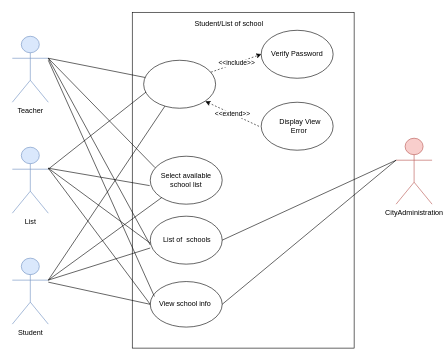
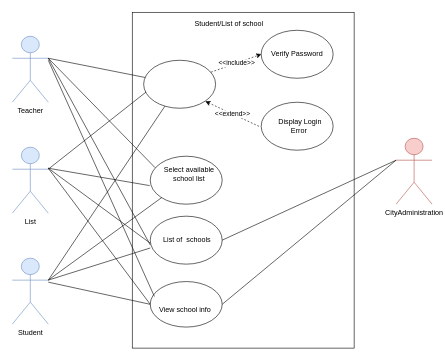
  <mxCell id="0" />
  <mxCell id="1" parent="0" />
  <mxCell id="2" value="" style="rounded=0;whiteSpace=wrap;html=1;container=1;" vertex="1" parent="1"><mxGeometry x="220" y="20" width="370" height="560" as="geometry"><mxRectangle x="290" y="60" width="50" height="40" as="alternateBounds" /></mxGeometry></mxCell>
  <mxCell id="3" value="" style="ellipse;whiteSpace=wrap;html=1;" vertex="1" parent="2"><mxGeometry x="30" y="449.003" width="120" height="75.932" as="geometry" /></mxCell>
- <mxCell id="4" value="View school info&amp;nbsp;" style="text;html=1;strokeColor=none;fillColor=none;align=center;verticalAlign=middle;whiteSpace=wrap;rounded=0;" vertex="1" parent="2"><mxGeometry x="40" y="477.477" width="100" height="18.983" as="geometry" /></mxCell>
+ <mxCell id="4" value="View school info&amp;nbsp;" style="text;html=1;strokeColor=none;fillColor=none;align=center;verticalAlign=middle;whiteSpace=wrap;rounded=0;" vertex="1" parent="2"><mxGeometry x="40" y="487.477" width="100" height="18.983" as="geometry" /></mxCell>
  <mxCell id="5" style="edgeStyle=orthogonalEdgeStyle;rounded=0;orthogonalLoop=1;jettySize=auto;html=1;exitX=0.5;exitY=1;exitDx=0;exitDy=0;" edge="1" parent="2" source="4" target="4"><mxGeometry relative="1" as="geometry" /></mxCell>
  <mxCell id="6" value="Student/List of school" style="text;html=1;strokeColor=none;fillColor=none;align=center;verticalAlign=middle;whiteSpace=wrap;rounded=0;" vertex="1" parent="2"><mxGeometry x="90" y="10" width="143" height="20" as="geometry" /></mxCell>
  <mxCell id="7" value="" style="ellipse;whiteSpace=wrap;html=1;" vertex="1" parent="1"><mxGeometry x="239" y="100" width="120" height="80" as="geometry" /></mxCell>
  <mxCell id="8" value="" style="ellipse;whiteSpace=wrap;html=1;" vertex="1" parent="1"><mxGeometry x="435" y="50" width="120" height="80" as="geometry" /></mxCell>
  <mxCell id="9" value="Verify Password" style="text;html=1;strokeColor=none;fillColor=none;align=center;verticalAlign=middle;whiteSpace=wrap;rounded=0;" vertex="1" parent="1"><mxGeometry x="450" y="80" width="90" height="20" as="geometry" /></mxCell>
  <mxCell id="10" value="" style="ellipse;whiteSpace=wrap;html=1;" vertex="1" parent="1"><mxGeometry x="435" y="170" width="120" height="80" as="geometry" /></mxCell>
- <mxCell id="11" value="Display View Error&amp;nbsp;" style="text;html=1;strokeColor=none;fillColor=none;align=center;verticalAlign=middle;whiteSpace=wrap;rounded=0;" vertex="1" parent="1"><mxGeometry x="450" y="200" width="100" height="20" as="geometry" /></mxCell>
+ <mxCell id="11" value="Display Login Error&amp;nbsp;" style="text;html=1;strokeColor=none;fillColor=none;align=center;verticalAlign=middle;whiteSpace=wrap;rounded=0;" vertex="1" parent="1"><mxGeometry x="450" y="200" width="100" height="20" as="geometry" /></mxCell>
  <mxCell id="12" value="&amp;lt;&amp;lt;include&amp;gt;&amp;gt;" style="edgeLabel;resizable=0;html=1;align=center;verticalAlign=middle;" connectable="0" vertex="1" parent="1"><mxGeometry x="393.378" y="104.865" as="geometry" /></mxCell>
  <mxCell id="13" value="&amp;lt;&amp;lt;extend&amp;gt;&amp;gt;" style="edgeLabel;resizable=0;html=1;align=center;verticalAlign=middle;" connectable="0" vertex="1" parent="1"><mxGeometry x="386.581" y="189.313" as="geometry" /></mxCell>
  <mxCell id="14" value="" style="endArrow=classic;html=1;entryX=0;entryY=0.5;entryDx=0;entryDy=0;dashed=1;" edge="1" parent="1"><mxGeometry relative="1" as="geometry"><mxPoint x="351.38" y="119.86" as="sourcePoint" /><mxPoint x="435.38" y="89.86" as="targetPoint" /></mxGeometry></mxCell>
  <mxCell id="15" value="&amp;lt;&amp;lt;include&amp;gt;&amp;gt;" style="edgeLabel;resizable=0;html=1;align=center;verticalAlign=middle;" connectable="0" vertex="1" parent="14"><mxGeometry relative="1" as="geometry" /></mxCell>
  <mxCell id="16" value="" style="endArrow=classic;html=1;dashed=1;entryX=1;entryY=1;entryDx=0;entryDy=0;" edge="1" parent="1"><mxGeometry relative="1" as="geometry"><mxPoint x="431.37" y="210.17" as="sourcePoint" /><mxPoint x="341.796" y="168.454" as="targetPoint" /></mxGeometry></mxCell>
  <mxCell id="17" value="&amp;lt;&amp;lt;extend&amp;gt;&amp;gt;" style="edgeLabel;resizable=0;html=1;align=center;verticalAlign=middle;" connectable="0" vertex="1" parent="16"><mxGeometry relative="1" as="geometry" /></mxCell>
  <mxCell id="18" value="" style="ellipse;whiteSpace=wrap;html=1;" vertex="1" parent="1"><mxGeometry x="250" y="260" width="120" height="80" as="geometry" /></mxCell>
- <mxCell id="19" value="Select available school list" style="text;html=1;strokeColor=none;fillColor=none;align=center;verticalAlign=middle;whiteSpace=wrap;rounded=0;" vertex="1" parent="1"><mxGeometry x="260" y="290" width="100" height="20" as="geometry" /></mxCell>
+ <mxCell id="19" value="Select available school list" style="text;html=1;strokeColor=none;fillColor=none;align=center;verticalAlign=middle;whiteSpace=wrap;rounded=0;" vertex="1" parent="1"><mxGeometry x="265" y="280" width="100" height="20" as="geometry" /></mxCell>
  <mxCell id="20" value="" style="ellipse;whiteSpace=wrap;html=1;" vertex="1" parent="1"><mxGeometry x="250" y="360" width="120" height="80" as="geometry" /></mxCell>
  <mxCell id="21" value="&amp;nbsp;List of&amp;nbsp; schools" style="text;html=1;strokeColor=none;fillColor=none;align=center;verticalAlign=middle;whiteSpace=wrap;rounded=0;" vertex="1" parent="1"><mxGeometry x="260" y="390" width="100" height="20" as="geometry" /></mxCell>
  <mxCell id="22" value="Student" style="shape=umlActor;verticalLabelPosition=bottom;verticalAlign=top;html=1;outlineConnect=0;fillColor=#dae8fc;strokeColor=#6c8ebf;" vertex="1" parent="1"><mxGeometry x="20" y="430" width="60" height="110" as="geometry" /></mxCell>
  <mxCell id="23" value="List" style="shape=umlActor;verticalLabelPosition=bottom;verticalAlign=top;html=1;outlineConnect=0;fillColor=#dae8fc;strokeColor=#6c8ebf;" vertex="1" parent="1"><mxGeometry x="20" y="245" width="60" height="110" as="geometry" /></mxCell>
  <mxCell id="24" value="Teacher" style="shape=umlActor;verticalLabelPosition=bottom;verticalAlign=top;html=1;outlineConnect=0;fillColor=#dae8fc;strokeColor=#6c8ebf;" vertex="1" parent="1"><mxGeometry x="20" y="60" width="60" height="110" as="geometry" /></mxCell>
  <mxCell id="25" value="" style="endArrow=none;html=1;exitX=1;exitY=0.333;exitDx=0;exitDy=0;exitPerimeter=0;" edge="1" parent="1" source="24" target="7"><mxGeometry width="50" height="50" relative="1" as="geometry"><mxPoint x="80" y="130" as="sourcePoint" /><mxPoint x="130" y="80" as="targetPoint" /></mxGeometry></mxCell>
  <mxCell id="26" value="" style="endArrow=none;html=1;entryX=0.033;entryY=0.663;entryDx=0;entryDy=0;entryPerimeter=0;exitX=1;exitY=0.333;exitDx=0;exitDy=0;exitPerimeter=0;" edge="1" parent="1" source="23" target="7"><mxGeometry width="50" height="50" relative="1" as="geometry"><mxPoint x="80" y="290" as="sourcePoint" /><mxPoint x="130" y="250" as="targetPoint" /></mxGeometry></mxCell>
  <mxCell id="27" value="" style="endArrow=none;html=1;exitX=1;exitY=0.333;exitDx=0;exitDy=0;exitPerimeter=0;" edge="1" parent="1" source="22" target="7"><mxGeometry width="50" height="50" relative="1" as="geometry"><mxPoint x="70" y="490" as="sourcePoint" /><mxPoint x="120" y="440" as="targetPoint" /></mxGeometry></mxCell>
  <mxCell id="28" value="CityAdministration" style="shape=umlActor;verticalLabelPosition=bottom;verticalAlign=top;html=1;outlineConnect=0;fillColor=#f8cecc;strokeColor=#b85450;" vertex="1" parent="1"><mxGeometry x="660" y="230" width="60" height="110" as="geometry" /></mxCell>
  <mxCell id="29" value="" style="endArrow=none;html=1;entryX=0;entryY=0.333;entryDx=0;entryDy=0;entryPerimeter=0;exitX=1;exitY=0.5;exitDx=0;exitDy=0;" edge="1" parent="1" source="20" target="28"><mxGeometry width="50" height="50" relative="1" as="geometry"><mxPoint x="360" y="420" as="sourcePoint" /><mxPoint x="410" y="370" as="targetPoint" /></mxGeometry></mxCell>
  <mxCell id="30" value="" style="endArrow=none;html=1;entryX=-0.008;entryY=0.613;entryDx=0;entryDy=0;entryPerimeter=0;" edge="1" parent="1" target="18"><mxGeometry width="50" height="50" relative="1" as="geometry"><mxPoint x="80" y="280" as="sourcePoint" /><mxPoint x="410" y="330" as="targetPoint" /></mxGeometry></mxCell>
  <mxCell id="31" value="" style="endArrow=none;html=1;entryX=0.067;entryY=0.238;entryDx=0;entryDy=0;entryPerimeter=0;exitX=1;exitY=0.333;exitDx=0;exitDy=0;exitPerimeter=0;" edge="1" parent="1" source="24" target="18"><mxGeometry width="50" height="50" relative="1" as="geometry"><mxPoint x="90" y="290" as="sourcePoint" /><mxPoint x="259.04" y="319.04" as="targetPoint" /></mxGeometry></mxCell>
  <mxCell id="32" value="" style="endArrow=none;html=1;entryX=-0.008;entryY=0.613;entryDx=0;entryDy=0;entryPerimeter=0;exitX=1;exitY=0.333;exitDx=0;exitDy=0;exitPerimeter=0;" edge="1" parent="1" source="22"><mxGeometry width="50" height="50" relative="1" as="geometry"><mxPoint x="100" y="300" as="sourcePoint" /><mxPoint x="269.04" y="329.04" as="targetPoint" /></mxGeometry></mxCell>
  <mxCell id="33" value="" style="endArrow=none;html=1;entryX=0.058;entryY=0.329;entryDx=0;entryDy=0;entryPerimeter=0;" edge="1" parent="1" target="3"><mxGeometry width="50" height="50" relative="1" as="geometry"><mxPoint x="80" y="100" as="sourcePoint" /><mxPoint x="279.04" y="339.04" as="targetPoint" /></mxGeometry></mxCell>
  <mxCell id="34" value="" style="endArrow=none;html=1;entryX=0;entryY=0.5;entryDx=0;entryDy=0;" edge="1" parent="1" target="3"><mxGeometry width="50" height="50" relative="1" as="geometry"><mxPoint x="80" y="280" as="sourcePoint" /><mxPoint x="289.04" y="349.04" as="targetPoint" /></mxGeometry></mxCell>
  <mxCell id="35" value="" style="endArrow=none;html=1;entryX=0;entryY=0.5;entryDx=0;entryDy=0;" edge="1" parent="1" target="3"><mxGeometry width="50" height="50" relative="1" as="geometry"><mxPoint x="80" y="470" as="sourcePoint" /><mxPoint x="299.04" y="359.04" as="targetPoint" /></mxGeometry></mxCell>
  <mxCell id="36" value="" style="endArrow=none;html=1;entryX=0;entryY=0.333;entryDx=0;entryDy=0;entryPerimeter=0;exitX=1;exitY=0.5;exitDx=0;exitDy=0;" edge="1" parent="1" source="3" target="28"><mxGeometry width="50" height="50" relative="1" as="geometry"><mxPoint x="370" y="550" as="sourcePoint" /><mxPoint x="420" y="500" as="targetPoint" /></mxGeometry></mxCell>
  <mxCell id="37" value="" style="endArrow=none;html=1;entryX=0;entryY=0.6;entryDx=0;entryDy=0;entryPerimeter=0;exitX=1;exitY=0.333;exitDx=0;exitDy=0;exitPerimeter=0;" edge="1" parent="1" source="24" target="20"><mxGeometry width="50" height="50" relative="1" as="geometry"><mxPoint x="90" y="100" as="sourcePoint" /><mxPoint x="200" y="150" as="targetPoint" /></mxGeometry></mxCell>
  <mxCell id="38" value="" style="endArrow=none;html=1;" edge="1" parent="1"><mxGeometry width="50" height="50" relative="1" as="geometry"><mxPoint x="80" y="280" as="sourcePoint" /><mxPoint x="250" y="405" as="targetPoint" /></mxGeometry></mxCell>
  <mxCell id="39" value="" style="endArrow=none;html=1;entryX=0;entryY=0.663;entryDx=0;entryDy=0;entryPerimeter=0;exitX=1;exitY=0.333;exitDx=0;exitDy=0;exitPerimeter=0;" edge="1" parent="1" source="22" target="20"><mxGeometry width="50" height="50" relative="1" as="geometry"><mxPoint x="80" y="550" as="sourcePoint" /><mxPoint x="130" y="500" as="targetPoint" /></mxGeometry></mxCell>
